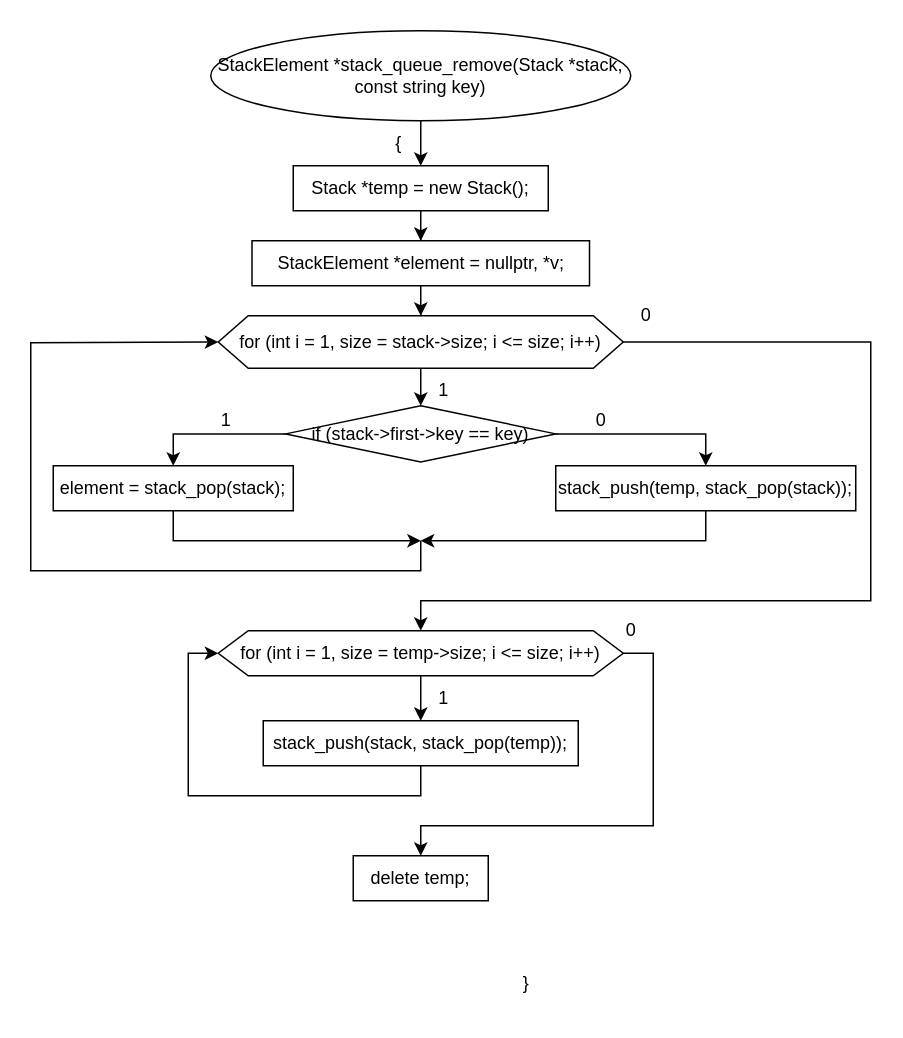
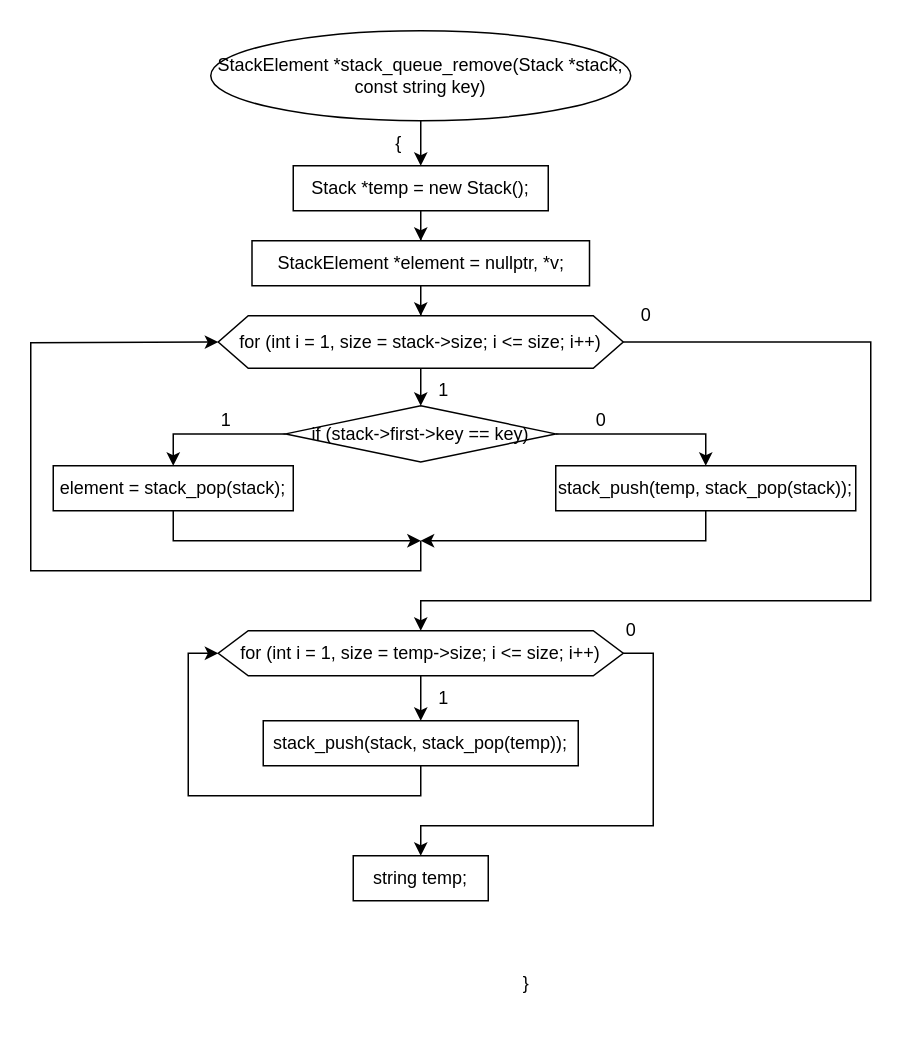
  <mxCell id="0" />
  <mxCell id="1" parent="0" />
  <mxCell id="2" value="" style="edgeStyle=orthogonalEdgeStyle;rounded=0;orthogonalLoop=1;jettySize=auto;html=1;" edge="1" parent="1" source="3" target="5"><mxGeometry relative="1" as="geometry" /></mxCell>
  <mxCell id="3" value="StackElement *stack_queue_remove(Stack *stack, const string key)" style="ellipse;whiteSpace=wrap;html=1;" vertex="1" parent="1"><mxGeometry x="140" y="20" width="280" height="60" as="geometry" /></mxCell>
  <mxCell id="4" value="" style="edgeStyle=orthogonalEdgeStyle;rounded=0;orthogonalLoop=1;jettySize=auto;html=1;" edge="1" parent="1" source="5" target="8"><mxGeometry relative="1" as="geometry" /></mxCell>
  <mxCell id="5" value="Stack *temp = new Stack();" style="whiteSpace=wrap;html=1;" vertex="1" parent="1"><mxGeometry x="195" y="110" width="170" height="30" as="geometry" /></mxCell>
  <mxCell id="6" value="{" style="text;html=1;align=center;verticalAlign=middle;resizable=0;points=[];autosize=1;strokeColor=none;fillColor=none;" vertex="1" parent="1"><mxGeometry x="250" y="80" width="30" height="30" as="geometry" /></mxCell>
  <mxCell id="7" value="" style="edgeStyle=orthogonalEdgeStyle;rounded=0;orthogonalLoop=1;jettySize=auto;html=1;" edge="1" parent="1" source="8" target="11"><mxGeometry relative="1" as="geometry" /></mxCell>
  <mxCell id="8" value="StackElement *element = nullptr, *v;" style="whiteSpace=wrap;html=1;" vertex="1" parent="1"><mxGeometry x="167.5" y="160" width="225" height="30" as="geometry" /></mxCell>
  <mxCell id="9" value="" style="edgeStyle=orthogonalEdgeStyle;rounded=0;orthogonalLoop=1;jettySize=auto;html=1;" edge="1" parent="1" source="11" target="14"><mxGeometry relative="1" as="geometry" /></mxCell>
  <mxCell id="10" style="edgeStyle=orthogonalEdgeStyle;rounded=0;orthogonalLoop=1;jettySize=auto;html=1;exitX=1;exitY=0.5;exitDx=0;exitDy=0;entryX=0.5;entryY=0;entryDx=0;entryDy=0;" edge="1" parent="1" source="11" target="25"><mxGeometry relative="1" as="geometry"><Array as="points"><mxPoint x="580" y="228" /><mxPoint x="580" y="400" /><mxPoint x="280" y="400" /></Array></mxGeometry></mxCell>
  <mxCell id="11" value="for (int i = 1, size = stack-&amp;gt;size; i &amp;lt;= size; i++)" style="shape=hexagon;perimeter=hexagonPerimeter2;whiteSpace=wrap;html=1;fixedSize=1;" vertex="1" parent="1"><mxGeometry x="145" y="210" width="270" height="35" as="geometry" /></mxCell>
  <mxCell id="12" style="edgeStyle=orthogonalEdgeStyle;rounded=0;orthogonalLoop=1;jettySize=auto;html=1;exitX=0;exitY=0.5;exitDx=0;exitDy=0;entryX=0.5;entryY=0;entryDx=0;entryDy=0;" edge="1" parent="1" source="14" target="17"><mxGeometry relative="1" as="geometry" /></mxCell>
  <mxCell id="13" style="edgeStyle=orthogonalEdgeStyle;rounded=0;orthogonalLoop=1;jettySize=auto;html=1;exitX=1;exitY=0.5;exitDx=0;exitDy=0;entryX=0.5;entryY=0;entryDx=0;entryDy=0;" edge="1" parent="1" source="14" target="19"><mxGeometry relative="1" as="geometry" /></mxCell>
  <mxCell id="14" value="if (stack-&amp;gt;first-&amp;gt;key == key)" style="rhombus;whiteSpace=wrap;html=1;" vertex="1" parent="1"><mxGeometry x="190" y="270" width="180" height="37.5" as="geometry" /></mxCell>
  <mxCell id="15" value="1" style="text;html=1;align=center;verticalAlign=middle;resizable=0;points=[];autosize=1;strokeColor=none;fillColor=none;" vertex="1" parent="1"><mxGeometry x="280" y="245" width="30" height="30" as="geometry" /></mxCell>
  <mxCell id="16" style="edgeStyle=orthogonalEdgeStyle;rounded=0;orthogonalLoop=1;jettySize=auto;html=1;exitX=0.5;exitY=1;exitDx=0;exitDy=0;" edge="1" parent="1" source="17"><mxGeometry relative="1" as="geometry"><mxPoint x="280" y="360" as="targetPoint" /><Array as="points"><mxPoint x="115" y="360" /></Array></mxGeometry></mxCell>
  <mxCell id="17" value="element = stack_pop(stack);" style="whiteSpace=wrap;html=1;" vertex="1" parent="1"><mxGeometry x="35" y="310" width="160" height="30" as="geometry" /></mxCell>
  <mxCell id="18" style="edgeStyle=orthogonalEdgeStyle;rounded=0;orthogonalLoop=1;jettySize=auto;html=1;exitX=0.5;exitY=1;exitDx=0;exitDy=0;" edge="1" parent="1" source="19"><mxGeometry relative="1" as="geometry"><mxPoint x="280" y="360" as="targetPoint" /><Array as="points"><mxPoint x="470" y="360" /></Array></mxGeometry></mxCell>
  <mxCell id="19" value="stack_push(temp, stack_pop(stack));" style="whiteSpace=wrap;html=1;" vertex="1" parent="1"><mxGeometry x="370" y="310" width="200" height="30" as="geometry" /></mxCell>
  <mxCell id="20" value="0" style="text;html=1;align=center;verticalAlign=middle;resizable=0;points=[];autosize=1;strokeColor=none;fillColor=none;" vertex="1" parent="1"><mxGeometry x="385" y="265" width="30" height="30" as="geometry" /></mxCell>
  <mxCell id="21" value="1" style="text;html=1;align=center;verticalAlign=middle;resizable=0;points=[];autosize=1;strokeColor=none;fillColor=none;" vertex="1" parent="1"><mxGeometry x="135" y="265" width="30" height="30" as="geometry" /></mxCell>
  <mxCell id="22" value="" style="endArrow=classic;html=1;rounded=0;entryX=0;entryY=0.5;entryDx=0;entryDy=0;" edge="1" parent="1" target="11"><mxGeometry width="50" height="50" relative="1" as="geometry"><mxPoint x="280" y="360" as="sourcePoint" /><mxPoint x="340" y="230" as="targetPoint" /><Array as="points"><mxPoint x="280" y="380" /><mxPoint x="20" y="380" /><mxPoint x="20" y="228" /></Array></mxGeometry></mxCell>
  <mxCell id="23" style="edgeStyle=orthogonalEdgeStyle;rounded=0;orthogonalLoop=1;jettySize=auto;html=1;exitX=0.5;exitY=1;exitDx=0;exitDy=0;entryX=0.5;entryY=0;entryDx=0;entryDy=0;" edge="1" parent="1" source="25" target="27"><mxGeometry relative="1" as="geometry" /></mxCell>
  <mxCell id="24" style="edgeStyle=orthogonalEdgeStyle;rounded=0;orthogonalLoop=1;jettySize=auto;html=1;exitX=1;exitY=0.5;exitDx=0;exitDy=0;entryX=0.5;entryY=0;entryDx=0;entryDy=0;" edge="1" parent="1" source="25" target="30"><mxGeometry relative="1" as="geometry"><Array as="points"><mxPoint x="435" y="435" /><mxPoint x="435" y="550" /><mxPoint x="280" y="550" /></Array></mxGeometry></mxCell>
  <mxCell id="25" value="for (int i = 1, size = temp-&amp;gt;size; i &amp;lt;= size; i++)" style="shape=hexagon;perimeter=hexagonPerimeter2;whiteSpace=wrap;html=1;fixedSize=1;" vertex="1" parent="1"><mxGeometry x="145" y="420" width="270" height="30" as="geometry" /></mxCell>
  <mxCell id="26" style="edgeStyle=orthogonalEdgeStyle;rounded=0;orthogonalLoop=1;jettySize=auto;html=1;exitX=0.5;exitY=1;exitDx=0;exitDy=0;entryX=0;entryY=0.5;entryDx=0;entryDy=0;" edge="1" parent="1" source="27" target="25"><mxGeometry relative="1" as="geometry" /></mxCell>
  <mxCell id="27" value="stack_push(stack, stack_pop(temp));" style="whiteSpace=wrap;html=1;" vertex="1" parent="1"><mxGeometry x="175" y="480" width="210" height="30" as="geometry" /></mxCell>
  <mxCell id="28" value="0" style="text;html=1;align=center;verticalAlign=middle;resizable=0;points=[];autosize=1;strokeColor=none;fillColor=none;" vertex="1" parent="1"><mxGeometry x="415" y="195" width="30" height="30" as="geometry" /></mxCell>
  <mxCell id="29" value="1" style="text;html=1;align=center;verticalAlign=middle;resizable=0;points=[];autosize=1;strokeColor=none;fillColor=none;" vertex="1" parent="1"><mxGeometry x="280" y="450" width="30" height="30" as="geometry" /></mxCell>
- <mxCell id="30" value="delete temp;" style="whiteSpace=wrap;html=1;" vertex="1" parent="1"><mxGeometry x="235" y="570" width="90" height="30" as="geometry" /></mxCell>
+ <mxCell id="30" value="string temp;" style="whiteSpace=wrap;html=1;" vertex="1" parent="1"><mxGeometry x="235" y="570" width="90" height="30" as="geometry" /></mxCell>
  <mxCell id="31" value="0" style="text;html=1;align=center;verticalAlign=middle;resizable=0;points=[];autosize=1;strokeColor=none;fillColor=none;" vertex="1" parent="1"><mxGeometry x="405" y="405" width="30" height="30" as="geometry" /></mxCell>
  <mxCell id="32" value="}" style="text;html=1;align=center;verticalAlign=middle;resizable=0;points=[];autosize=1;strokeColor=none;fillColor=none;" vertex="1" parent="1"><mxGeometry x="335" y="640" width="30" height="30" as="geometry" /></mxCell>
